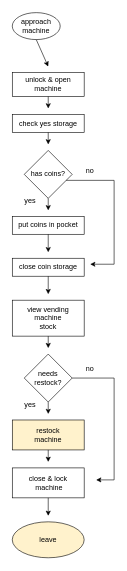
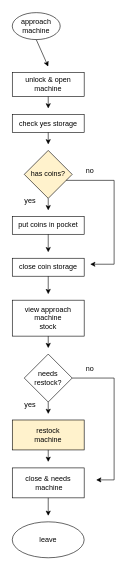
  <mxCell id="0" />
  <mxCell id="1" parent="0" />
  <mxCell id="2" value="approach machine" style="ellipse;whiteSpace=wrap;html=1;" vertex="1" parent="1"><mxGeometry x="20" y="20" width="80" height="45" as="geometry" /></mxCell>
  <mxCell id="3" value="" style="endArrow=classic;html=1;rounded=0;exitX=0.5;exitY=1;exitDx=0;exitDy=0;" edge="1" parent="1" source="2"><mxGeometry width="50" height="50" relative="1" as="geometry"><mxPoint x="60" y="390" as="sourcePoint" /><mxPoint x="80" y="110" as="targetPoint" /></mxGeometry></mxCell>
  <mxCell id="4" value="unlock &amp;amp; open&lt;br&gt;machine" style="rounded=0;whiteSpace=wrap;html=1;" vertex="1" parent="1"><mxGeometry x="20" y="120" width="120" height="40" as="geometry" /></mxCell>
  <mxCell id="5" value="check yes storage" style="rounded=0;whiteSpace=wrap;html=1;" vertex="1" parent="1"><mxGeometry x="20" y="190" width="120" height="30" as="geometry" /></mxCell>
- <mxCell id="6" value="has coins?" style="rhombus;whiteSpace=wrap;html=1;" vertex="1" parent="1"><mxGeometry x="40" y="250" width="80" height="80" as="geometry" /></mxCell>
+ <mxCell id="6" value="has coins?" style="rhombus;whiteSpace=wrap;html=1;fillColor=#fff2cc;" vertex="1" parent="1"><mxGeometry x="40" y="250" width="80" height="80" as="geometry" /></mxCell>
  <mxCell id="7" value="put coins in pocket" style="rounded=0;whiteSpace=wrap;html=1;" vertex="1" parent="1"><mxGeometry x="20" y="360" width="120" height="30" as="geometry" /></mxCell>
  <mxCell id="8" value="close coin storage" style="rounded=0;whiteSpace=wrap;html=1;" vertex="1" parent="1"><mxGeometry x="20" y="430" width="120" height="30" as="geometry" /></mxCell>
- <mxCell id="9" value="view vending machine&lt;br&gt;stock" style="rounded=0;whiteSpace=wrap;html=1;" vertex="1" parent="1"><mxGeometry x="20" y="500" width="120" height="60" as="geometry" /></mxCell>
+ <mxCell id="9" value="view approach machine&lt;br&gt;stock" style="rounded=0;whiteSpace=wrap;html=1;" vertex="1" parent="1"><mxGeometry x="20" y="500" width="120" height="60" as="geometry" /></mxCell>
  <mxCell id="10" value="needs&lt;br&gt;restock?" style="rhombus;whiteSpace=wrap;html=1;" vertex="1" parent="1"><mxGeometry x="40" y="590" width="80" height="80" as="geometry" /></mxCell>
  <mxCell id="11" value="restock&lt;br&gt;machine" style="rounded=0;whiteSpace=wrap;html=1;fillColor=#fff2cc;" vertex="1" parent="1"><mxGeometry x="20" y="700" width="120" height="50" as="geometry" /></mxCell>
- <mxCell id="12" value="close &amp;amp; lock&lt;br&gt;&amp;nbsp;machine" style="rounded=0;whiteSpace=wrap;html=1;" vertex="1" parent="1"><mxGeometry x="20" y="780" width="120" height="50" as="geometry" /></mxCell>
- <mxCell id="13" value="leave" style="ellipse;whiteSpace=wrap;html=1;fillColor=#fff2cc;" vertex="1" parent="1"><mxGeometry x="20" y="870" width="120" height="60" as="geometry" /></mxCell>
+ <mxCell id="12" value="close &amp;amp; needs&lt;br&gt;&amp;nbsp;machine" style="rounded=0;whiteSpace=wrap;html=1;" vertex="1" parent="1"><mxGeometry x="20" y="780" width="120" height="50" as="geometry" /></mxCell>
+ <mxCell id="13" value="leave" style="ellipse;whiteSpace=wrap;html=1;" vertex="1" parent="1"><mxGeometry x="20" y="870" width="120" height="60" as="geometry" /></mxCell>
  <mxCell id="14" value="" style="endArrow=classic;html=1;rounded=0;exitX=0.5;exitY=1;exitDx=0;exitDy=0;" edge="1" parent="1" source="4"><mxGeometry width="50" height="50" relative="1" as="geometry"><mxPoint x="60" y="350" as="sourcePoint" /><mxPoint x="80" y="180" as="targetPoint" /></mxGeometry></mxCell>
  <mxCell id="15" value="" style="endArrow=classic;html=1;rounded=0;exitX=0.5;exitY=1;exitDx=0;exitDy=0;" edge="1" parent="1" source="5"><mxGeometry width="50" height="50" relative="1" as="geometry"><mxPoint x="60" y="350" as="sourcePoint" /><mxPoint x="80" y="240" as="targetPoint" /></mxGeometry></mxCell>
  <mxCell id="16" value="" style="endArrow=classic;html=1;rounded=0;exitX=0.5;exitY=1;exitDx=0;exitDy=0;" edge="1" parent="1" source="6"><mxGeometry width="50" height="50" relative="1" as="geometry"><mxPoint x="60" y="350" as="sourcePoint" /><mxPoint x="80" y="350" as="targetPoint" /></mxGeometry></mxCell>
  <mxCell id="17" value="" style="endArrow=none;html=1;rounded=0;" edge="1" parent="1"><mxGeometry width="50" height="50" relative="1" as="geometry"><mxPoint x="190" y="300" as="sourcePoint" /><mxPoint x="110" y="300" as="targetPoint" /></mxGeometry></mxCell>
  <mxCell id="18" value="" style="endArrow=none;html=1;rounded=0;" edge="1" parent="1"><mxGeometry width="50" height="50" relative="1" as="geometry"><mxPoint x="190" y="440" as="sourcePoint" /><mxPoint x="190" y="300" as="targetPoint" /></mxGeometry></mxCell>
  <mxCell id="19" value="" style="endArrow=classic;html=1;rounded=0;" edge="1" parent="1"><mxGeometry width="50" height="50" relative="1" as="geometry"><mxPoint x="190" y="440" as="sourcePoint" /><mxPoint x="150" y="440" as="targetPoint" /></mxGeometry></mxCell>
  <mxCell id="20" value="" style="endArrow=classic;html=1;rounded=0;exitX=0.5;exitY=1;exitDx=0;exitDy=0;" edge="1" parent="1" source="7"><mxGeometry width="50" height="50" relative="1" as="geometry"><mxPoint x="60" y="350" as="sourcePoint" /><mxPoint x="80" y="420" as="targetPoint" /></mxGeometry></mxCell>
  <mxCell id="21" value="yes" style="text;html=1;strokeColor=none;fillColor=none;align=center;verticalAlign=middle;whiteSpace=wrap;rounded=0;" vertex="1" parent="1"><mxGeometry x="20" y="320" width="60" height="30" as="geometry" /></mxCell>
  <mxCell id="22" value="no" style="text;html=1;strokeColor=none;fillColor=none;align=center;verticalAlign=middle;whiteSpace=wrap;rounded=0;" vertex="1" parent="1"><mxGeometry x="120" y="270" width="60" height="30" as="geometry" /></mxCell>
  <mxCell id="23" value="" style="endArrow=classic;html=1;rounded=0;exitX=0.5;exitY=1;exitDx=0;exitDy=0;" edge="1" parent="1" source="8"><mxGeometry width="50" height="50" relative="1" as="geometry"><mxPoint x="60" y="550" as="sourcePoint" /><mxPoint x="80" y="490" as="targetPoint" /></mxGeometry></mxCell>
  <mxCell id="24" value="" style="endArrow=classic;html=1;rounded=0;exitX=0.5;exitY=1;exitDx=0;exitDy=0;" edge="1" parent="1" source="9"><mxGeometry width="50" height="50" relative="1" as="geometry"><mxPoint x="60" y="650" as="sourcePoint" /><mxPoint x="80" y="580" as="targetPoint" /></mxGeometry></mxCell>
  <mxCell id="25" value="" style="endArrow=classic;html=1;rounded=0;exitX=0.5;exitY=1;exitDx=0;exitDy=0;" edge="1" parent="1" source="10"><mxGeometry width="50" height="50" relative="1" as="geometry"><mxPoint x="60" y="650" as="sourcePoint" /><mxPoint x="80" y="690" as="targetPoint" /></mxGeometry></mxCell>
  <mxCell id="26" value="" style="endArrow=none;html=1;rounded=0;exitX=1;exitY=0.5;exitDx=0;exitDy=0;" edge="1" parent="1" source="10"><mxGeometry width="50" height="50" relative="1" as="geometry"><mxPoint x="60" y="650" as="sourcePoint" /><mxPoint x="190" y="630" as="targetPoint" /></mxGeometry></mxCell>
  <mxCell id="27" value="" style="endArrow=none;html=1;rounded=0;" edge="1" parent="1"><mxGeometry width="50" height="50" relative="1" as="geometry"><mxPoint x="190" y="800" as="sourcePoint" /><mxPoint x="190" y="630" as="targetPoint" /></mxGeometry></mxCell>
  <mxCell id="28" value="" style="endArrow=classic;html=1;rounded=0;" edge="1" parent="1"><mxGeometry width="50" height="50" relative="1" as="geometry"><mxPoint x="190" y="800" as="sourcePoint" /><mxPoint x="160" y="800" as="targetPoint" /></mxGeometry></mxCell>
  <mxCell id="29" value="" style="endArrow=classic;html=1;rounded=0;exitX=0.5;exitY=1;exitDx=0;exitDy=0;" edge="1" parent="1" source="11"><mxGeometry width="50" height="50" relative="1" as="geometry"><mxPoint x="60" y="640" as="sourcePoint" /><mxPoint x="80" y="770" as="targetPoint" /></mxGeometry></mxCell>
  <mxCell id="30" value="" style="endArrow=classic;html=1;rounded=0;exitX=0.5;exitY=1;exitDx=0;exitDy=0;" edge="1" parent="1" source="12"><mxGeometry width="50" height="50" relative="1" as="geometry"><mxPoint x="60" y="640" as="sourcePoint" /><mxPoint x="80" y="860" as="targetPoint" /></mxGeometry></mxCell>
  <mxCell id="31" value="yes" style="text;html=1;strokeColor=none;fillColor=none;align=center;verticalAlign=middle;whiteSpace=wrap;rounded=0;" vertex="1" parent="1"><mxGeometry x="20" y="660" width="60" height="30" as="geometry" /></mxCell>
  <mxCell id="32" value="no" style="text;html=1;strokeColor=none;fillColor=none;align=center;verticalAlign=middle;whiteSpace=wrap;rounded=0;" vertex="1" parent="1"><mxGeometry x="120" y="600" width="60" height="30" as="geometry" /></mxCell>
